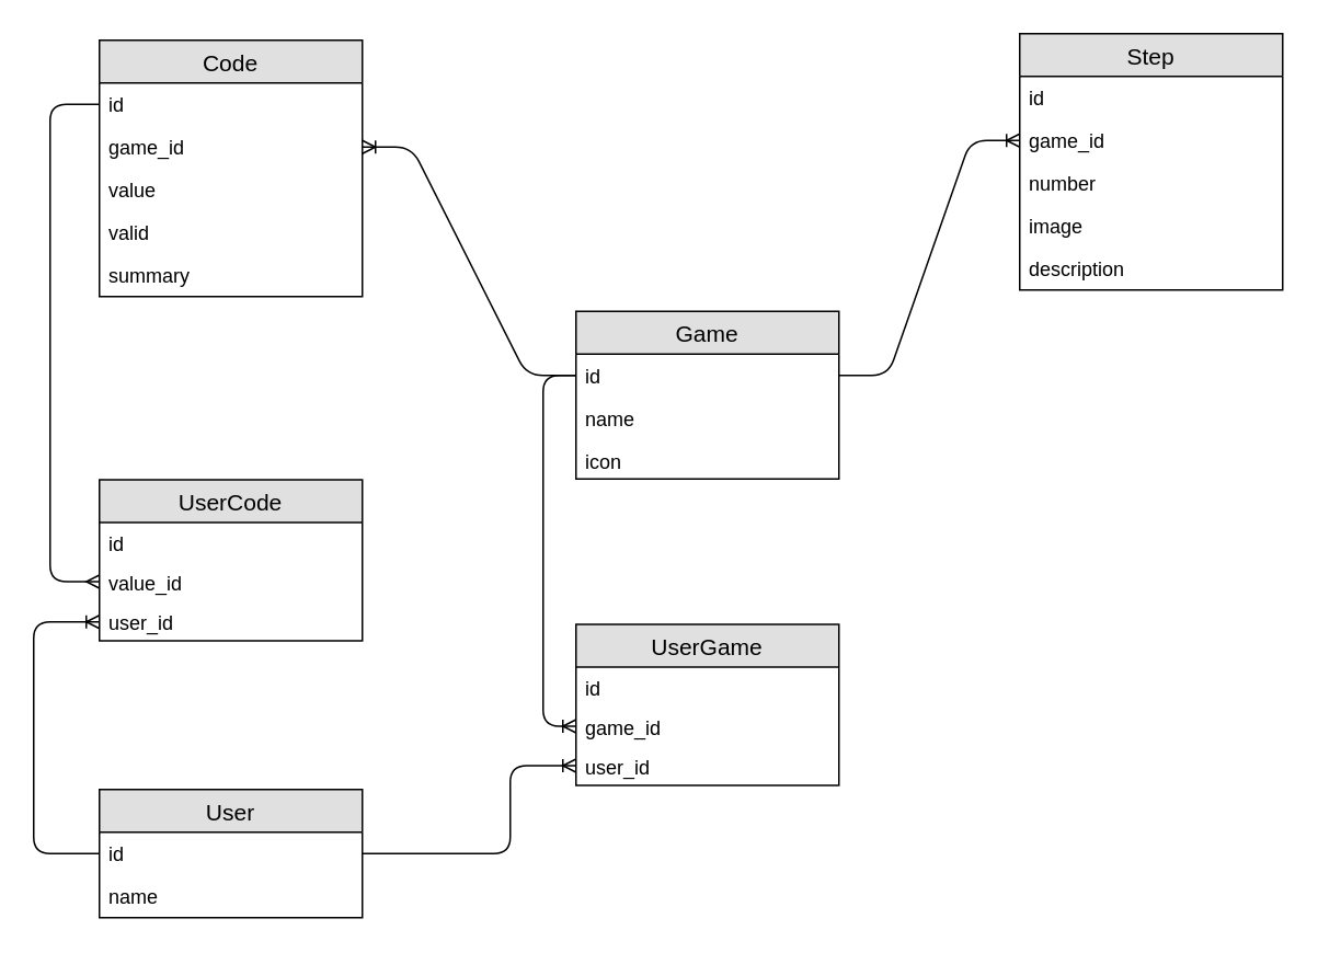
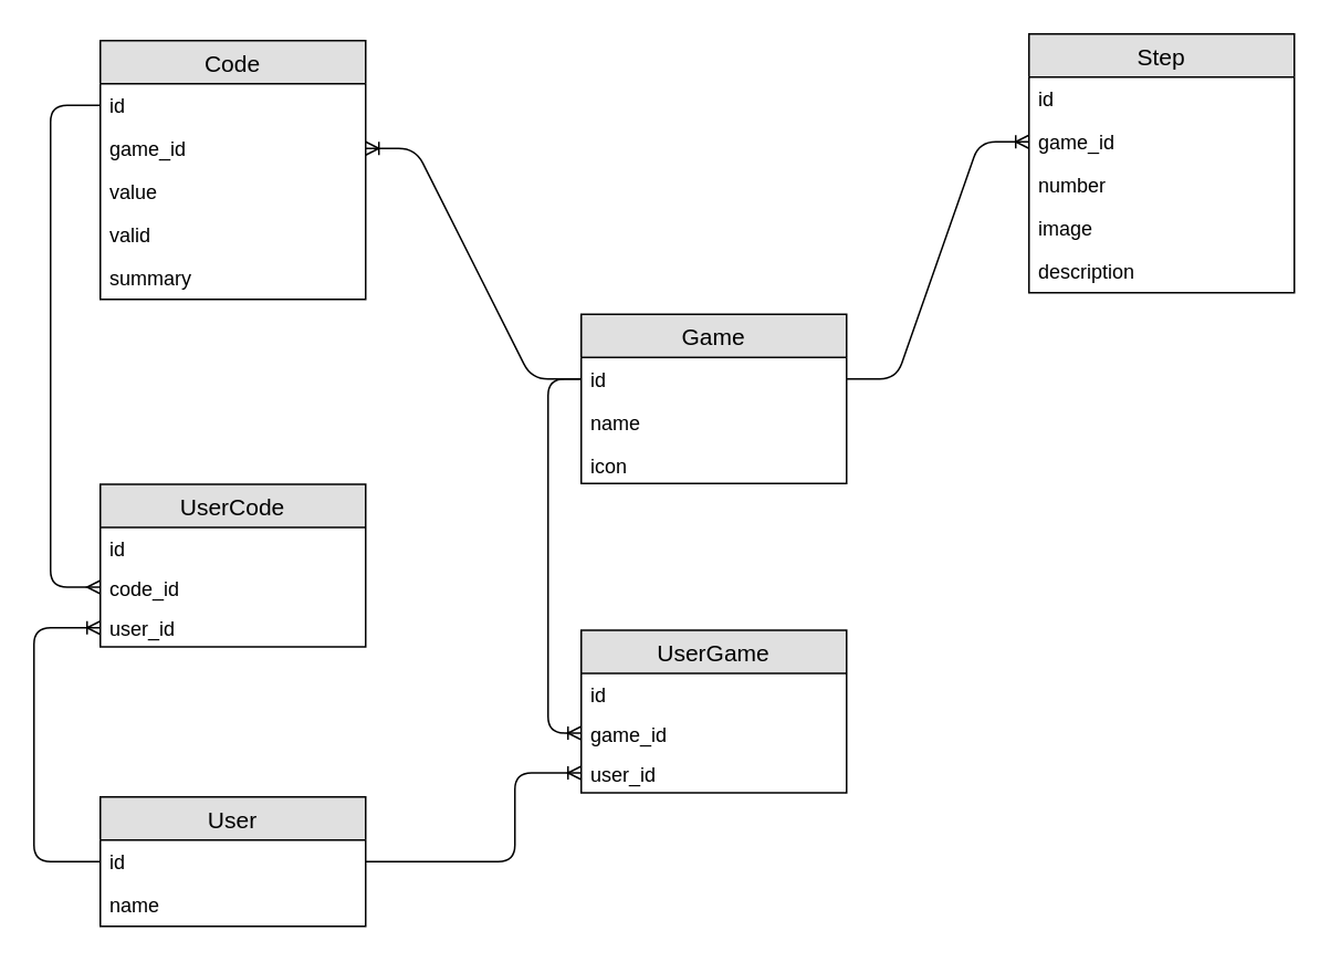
  <mxCell id="0" />
  <mxCell id="1" parent="0" />
  <mxCell id="2" value="Game" style="swimlane;fontStyle=0;childLayout=stackLayout;horizontal=1;startSize=26;fillColor=#e0e0e0;horizontalStack=0;resizeParent=1;resizeParentMax=0;resizeLast=0;collapsible=1;marginBottom=0;swimlaneFillColor=#ffffff;align=center;fontSize=14;" parent="1" vertex="1"><mxGeometry x="350" y="189" width="160" height="102" as="geometry" /></mxCell>
  <mxCell id="3" value="id" style="text;strokeColor=none;fillColor=none;spacingLeft=4;spacingRight=4;overflow=hidden;rotatable=0;points=[[0,0.5],[1,0.5]];portConstraint=eastwest;fontSize=12;" parent="2" vertex="1"><mxGeometry y="26" width="160" height="26" as="geometry" /></mxCell>
  <mxCell id="4" value="name" style="text;strokeColor=none;fillColor=none;spacingLeft=4;spacingRight=4;overflow=hidden;rotatable=0;points=[[0,0.5],[1,0.5]];portConstraint=eastwest;fontSize=12;" parent="2" vertex="1"><mxGeometry y="52" width="160" height="26" as="geometry" /></mxCell>
  <mxCell id="5" value="icon" style="text;strokeColor=none;fillColor=none;spacingLeft=4;spacingRight=4;overflow=hidden;rotatable=0;points=[[0,0.5],[1,0.5]];portConstraint=eastwest;fontSize=12;" parent="2" vertex="1"><mxGeometry y="78" width="160" height="24" as="geometry" /></mxCell>
  <mxCell id="6" value="User" style="swimlane;fontStyle=0;childLayout=stackLayout;horizontal=1;startSize=26;fillColor=#e0e0e0;horizontalStack=0;resizeParent=1;resizeParentMax=0;resizeLast=0;collapsible=1;marginBottom=0;swimlaneFillColor=#ffffff;align=center;fontSize=14;" parent="1" vertex="1"><mxGeometry x="60" y="480" width="160" height="78" as="geometry" /></mxCell>
  <mxCell id="7" value="id" style="text;strokeColor=none;fillColor=none;spacingLeft=4;spacingRight=4;overflow=hidden;rotatable=0;points=[[0,0.5],[1,0.5]];portConstraint=eastwest;fontSize=12;" parent="6" vertex="1"><mxGeometry y="26" width="160" height="26" as="geometry" /></mxCell>
  <mxCell id="8" value="name" style="text;strokeColor=none;fillColor=none;spacingLeft=4;spacingRight=4;overflow=hidden;rotatable=0;points=[[0,0.5],[1,0.5]];portConstraint=eastwest;fontSize=12;" parent="6" vertex="1"><mxGeometry y="52" width="160" height="26" as="geometry" /></mxCell>
  <mxCell id="9" value="Code" style="swimlane;fontStyle=0;childLayout=stackLayout;horizontal=1;startSize=26;fillColor=#e0e0e0;horizontalStack=0;resizeParent=1;resizeParentMax=0;resizeLast=0;collapsible=1;marginBottom=0;swimlaneFillColor=#ffffff;align=center;fontSize=14;" parent="1" vertex="1"><mxGeometry x="60" y="24" width="160" height="156" as="geometry" /></mxCell>
  <mxCell id="10" value="id" style="text;strokeColor=none;fillColor=none;spacingLeft=4;spacingRight=4;overflow=hidden;rotatable=0;points=[[0,0.5],[1,0.5]];portConstraint=eastwest;fontSize=12;" parent="9" vertex="1"><mxGeometry y="26" width="160" height="26" as="geometry" /></mxCell>
  <mxCell id="11" value="game_id" style="text;strokeColor=none;fillColor=none;spacingLeft=4;spacingRight=4;overflow=hidden;rotatable=0;points=[[0,0.5],[1,0.5]];portConstraint=eastwest;fontSize=12;" parent="9" vertex="1"><mxGeometry y="52" width="160" height="26" as="geometry" /></mxCell>
  <mxCell id="12" value="value" style="text;strokeColor=none;fillColor=none;spacingLeft=4;spacingRight=4;overflow=hidden;rotatable=0;points=[[0,0.5],[1,0.5]];portConstraint=eastwest;fontSize=12;" parent="9" vertex="1"><mxGeometry y="78" width="160" height="26" as="geometry" /></mxCell>
  <mxCell id="13" value="valid" style="text;strokeColor=none;fillColor=none;spacingLeft=4;spacingRight=4;overflow=hidden;rotatable=0;points=[[0,0.5],[1,0.5]];portConstraint=eastwest;fontSize=12;" parent="9" vertex="1"><mxGeometry y="104" width="160" height="26" as="geometry" /></mxCell>
  <mxCell id="14" value="summary" style="text;strokeColor=none;fillColor=none;spacingLeft=4;spacingRight=4;overflow=hidden;rotatable=0;points=[[0,0.5],[1,0.5]];portConstraint=eastwest;fontSize=12;" parent="9" vertex="1"><mxGeometry y="130" width="160" height="26" as="geometry" /></mxCell>
  <mxCell id="15" value="Step" style="swimlane;fontStyle=0;childLayout=stackLayout;horizontal=1;startSize=26;fillColor=#e0e0e0;horizontalStack=0;resizeParent=1;resizeParentMax=0;resizeLast=0;collapsible=1;marginBottom=0;swimlaneFillColor=#ffffff;align=center;fontSize=14;" parent="1" vertex="1"><mxGeometry x="620" y="20" width="160" height="156" as="geometry" /></mxCell>
  <mxCell id="16" value="id" style="text;strokeColor=none;fillColor=none;spacingLeft=4;spacingRight=4;overflow=hidden;rotatable=0;points=[[0,0.5],[1,0.5]];portConstraint=eastwest;fontSize=12;" parent="15" vertex="1"><mxGeometry y="26" width="160" height="26" as="geometry" /></mxCell>
  <mxCell id="17" value="game_id" style="text;strokeColor=none;fillColor=none;spacingLeft=4;spacingRight=4;overflow=hidden;rotatable=0;points=[[0,0.5],[1,0.5]];portConstraint=eastwest;fontSize=12;" parent="15" vertex="1"><mxGeometry y="52" width="160" height="26" as="geometry" /></mxCell>
  <mxCell id="18" value="number" style="text;strokeColor=none;fillColor=none;spacingLeft=4;spacingRight=4;overflow=hidden;rotatable=0;points=[[0,0.5],[1,0.5]];portConstraint=eastwest;fontSize=12;" parent="15" vertex="1"><mxGeometry y="78" width="160" height="26" as="geometry" /></mxCell>
  <mxCell id="19" value="image" style="text;strokeColor=none;fillColor=none;spacingLeft=4;spacingRight=4;overflow=hidden;rotatable=0;points=[[0,0.5],[1,0.5]];portConstraint=eastwest;fontSize=12;" parent="15" vertex="1"><mxGeometry y="104" width="160" height="26" as="geometry" /></mxCell>
  <mxCell id="20" value="description" style="text;strokeColor=none;fillColor=none;spacingLeft=4;spacingRight=4;overflow=hidden;rotatable=0;points=[[0,0.5],[1,0.5]];portConstraint=eastwest;fontSize=12;" parent="15" vertex="1"><mxGeometry y="130" width="160" height="26" as="geometry" /></mxCell>
  <mxCell id="21" value="" style="edgeStyle=entityRelationEdgeStyle;fontSize=12;html=1;endArrow=ERoneToMany;exitX=1;exitY=0.5;exitDx=0;exitDy=0;" parent="1" source="3" target="17" edge="1"><mxGeometry width="100" height="100" relative="1" as="geometry"><mxPoint x="350" y="265" as="sourcePoint" /><mxPoint x="590" y="195" as="targetPoint" /></mxGeometry></mxCell>
  <mxCell id="22" value="" style="edgeStyle=entityRelationEdgeStyle;fontSize=12;html=1;endArrow=ERoneToMany;" parent="1" source="3" target="11" edge="1"><mxGeometry width="100" height="100" relative="1" as="geometry"><mxPoint x="250" y="271" as="sourcePoint" /><mxPoint x="390" y="100" as="targetPoint" /></mxGeometry></mxCell>
  <mxCell id="23" value="UserGame" style="swimlane;fontStyle=0;childLayout=stackLayout;horizontal=1;startSize=26;fillColor=#e0e0e0;horizontalStack=0;resizeParent=1;resizeParentMax=0;resizeLast=0;collapsible=1;marginBottom=0;swimlaneFillColor=#ffffff;align=center;fontSize=14;" parent="1" vertex="1"><mxGeometry x="350" y="379.5" width="160" height="98" as="geometry" /></mxCell>
  <mxCell id="24" value="id" style="text;strokeColor=none;fillColor=none;spacingLeft=4;spacingRight=4;overflow=hidden;rotatable=0;points=[[0,0.5],[1,0.5]];portConstraint=eastwest;fontSize=12;" parent="23" vertex="1"><mxGeometry y="26" width="160" height="24" as="geometry" /></mxCell>
  <mxCell id="25" value="game_id" style="text;strokeColor=none;fillColor=none;spacingLeft=4;spacingRight=4;overflow=hidden;rotatable=0;points=[[0,0.5],[1,0.5]];portConstraint=eastwest;fontSize=12;" parent="23" vertex="1"><mxGeometry y="50" width="160" height="24" as="geometry" /></mxCell>
  <mxCell id="26" value="user_id" style="text;strokeColor=none;fillColor=none;spacingLeft=4;spacingRight=4;overflow=hidden;rotatable=0;points=[[0,0.5],[1,0.5]];portConstraint=eastwest;fontSize=12;" parent="23" vertex="1"><mxGeometry y="74" width="160" height="24" as="geometry" /></mxCell>
  <mxCell id="27" value="" style="edgeStyle=orthogonalEdgeStyle;fontSize=12;html=1;endArrow=ERoneToMany;entryX=0;entryY=0.5;entryDx=0;entryDy=0;exitX=1;exitY=0.5;exitDx=0;exitDy=0;" parent="1" source="7" target="26" edge="1"><mxGeometry width="100" height="100" relative="1" as="geometry"><mxPoint x="250" y="620" as="sourcePoint" /><mxPoint x="270" y="460" as="targetPoint" /><Array as="points"><mxPoint x="310" y="519" /><mxPoint x="310" y="466" /></Array></mxGeometry></mxCell>
  <mxCell id="28" value="" style="edgeStyle=orthogonalEdgeStyle;fontSize=12;html=1;endArrow=ERoneToMany;exitX=0;exitY=0.5;exitDx=0;exitDy=0;entryX=0;entryY=0.5;entryDx=0;entryDy=0;" parent="1" source="3" target="25" edge="1"><mxGeometry width="100" height="100" relative="1" as="geometry"><mxPoint x="40" y="460" as="sourcePoint" /><mxPoint x="140" y="360" as="targetPoint" /><Array as="points"><mxPoint x="330" y="228" /><mxPoint x="330" y="442" /></Array></mxGeometry></mxCell>
  <mxCell id="29" value="UserCode" style="swimlane;fontStyle=0;childLayout=stackLayout;horizontal=1;startSize=26;fillColor=#e0e0e0;horizontalStack=0;resizeParent=1;resizeParentMax=0;resizeLast=0;collapsible=1;marginBottom=0;swimlaneFillColor=#ffffff;align=center;fontSize=14;" parent="1" vertex="1"><mxGeometry x="60" y="291.5" width="160" height="98" as="geometry" /></mxCell>
  <mxCell id="30" value="id" style="text;strokeColor=none;fillColor=none;spacingLeft=4;spacingRight=4;overflow=hidden;rotatable=0;points=[[0,0.5],[1,0.5]];portConstraint=eastwest;fontSize=12;" parent="29" vertex="1"><mxGeometry y="26" width="160" height="24" as="geometry" /></mxCell>
- <mxCell id="31" value="value_id" style="text;strokeColor=none;fillColor=none;spacingLeft=4;spacingRight=4;overflow=hidden;rotatable=0;points=[[0,0.5],[1,0.5]];portConstraint=eastwest;fontSize=12;" parent="29" vertex="1"><mxGeometry y="50" width="160" height="24" as="geometry" /></mxCell>
+ <mxCell id="31" value="code_id" style="text;strokeColor=none;fillColor=none;spacingLeft=4;spacingRight=4;overflow=hidden;rotatable=0;points=[[0,0.5],[1,0.5]];portConstraint=eastwest;fontSize=12;" parent="29" vertex="1"><mxGeometry y="50" width="160" height="24" as="geometry" /></mxCell>
  <mxCell id="32" value="user_id" style="text;strokeColor=none;fillColor=none;spacingLeft=4;spacingRight=4;overflow=hidden;rotatable=0;points=[[0,0.5],[1,0.5]];portConstraint=eastwest;fontSize=12;" parent="29" vertex="1"><mxGeometry y="74" width="160" height="24" as="geometry" /></mxCell>
  <mxCell id="33" value="" style="edgeStyle=orthogonalEdgeStyle;fontSize=12;html=1;endArrow=ERmany;exitX=0;exitY=0.5;exitDx=0;exitDy=0;entryX=0;entryY=0.5;entryDx=0;entryDy=0;" parent="1" source="10" target="31" edge="1"><mxGeometry width="100" height="100" relative="1" as="geometry"><mxPoint x="20" y="320" as="sourcePoint" /><mxPoint x="120" y="220" as="targetPoint" /><Array as="points"><mxPoint x="30" y="63" /><mxPoint x="30" y="354" /></Array></mxGeometry></mxCell>
  <mxCell id="34" value="" style="edgeStyle=orthogonalEdgeStyle;fontSize=12;html=1;endArrow=ERoneToMany;exitX=0;exitY=0.5;exitDx=0;exitDy=0;" parent="1" source="7" target="32" edge="1"><mxGeometry width="100" height="100" relative="1" as="geometry"><mxPoint x="230" y="529" as="sourcePoint" /><mxPoint x="360" y="476" as="targetPoint" /><Array as="points"><mxPoint x="20" y="519" /><mxPoint x="20" y="378" /></Array></mxGeometry></mxCell>
